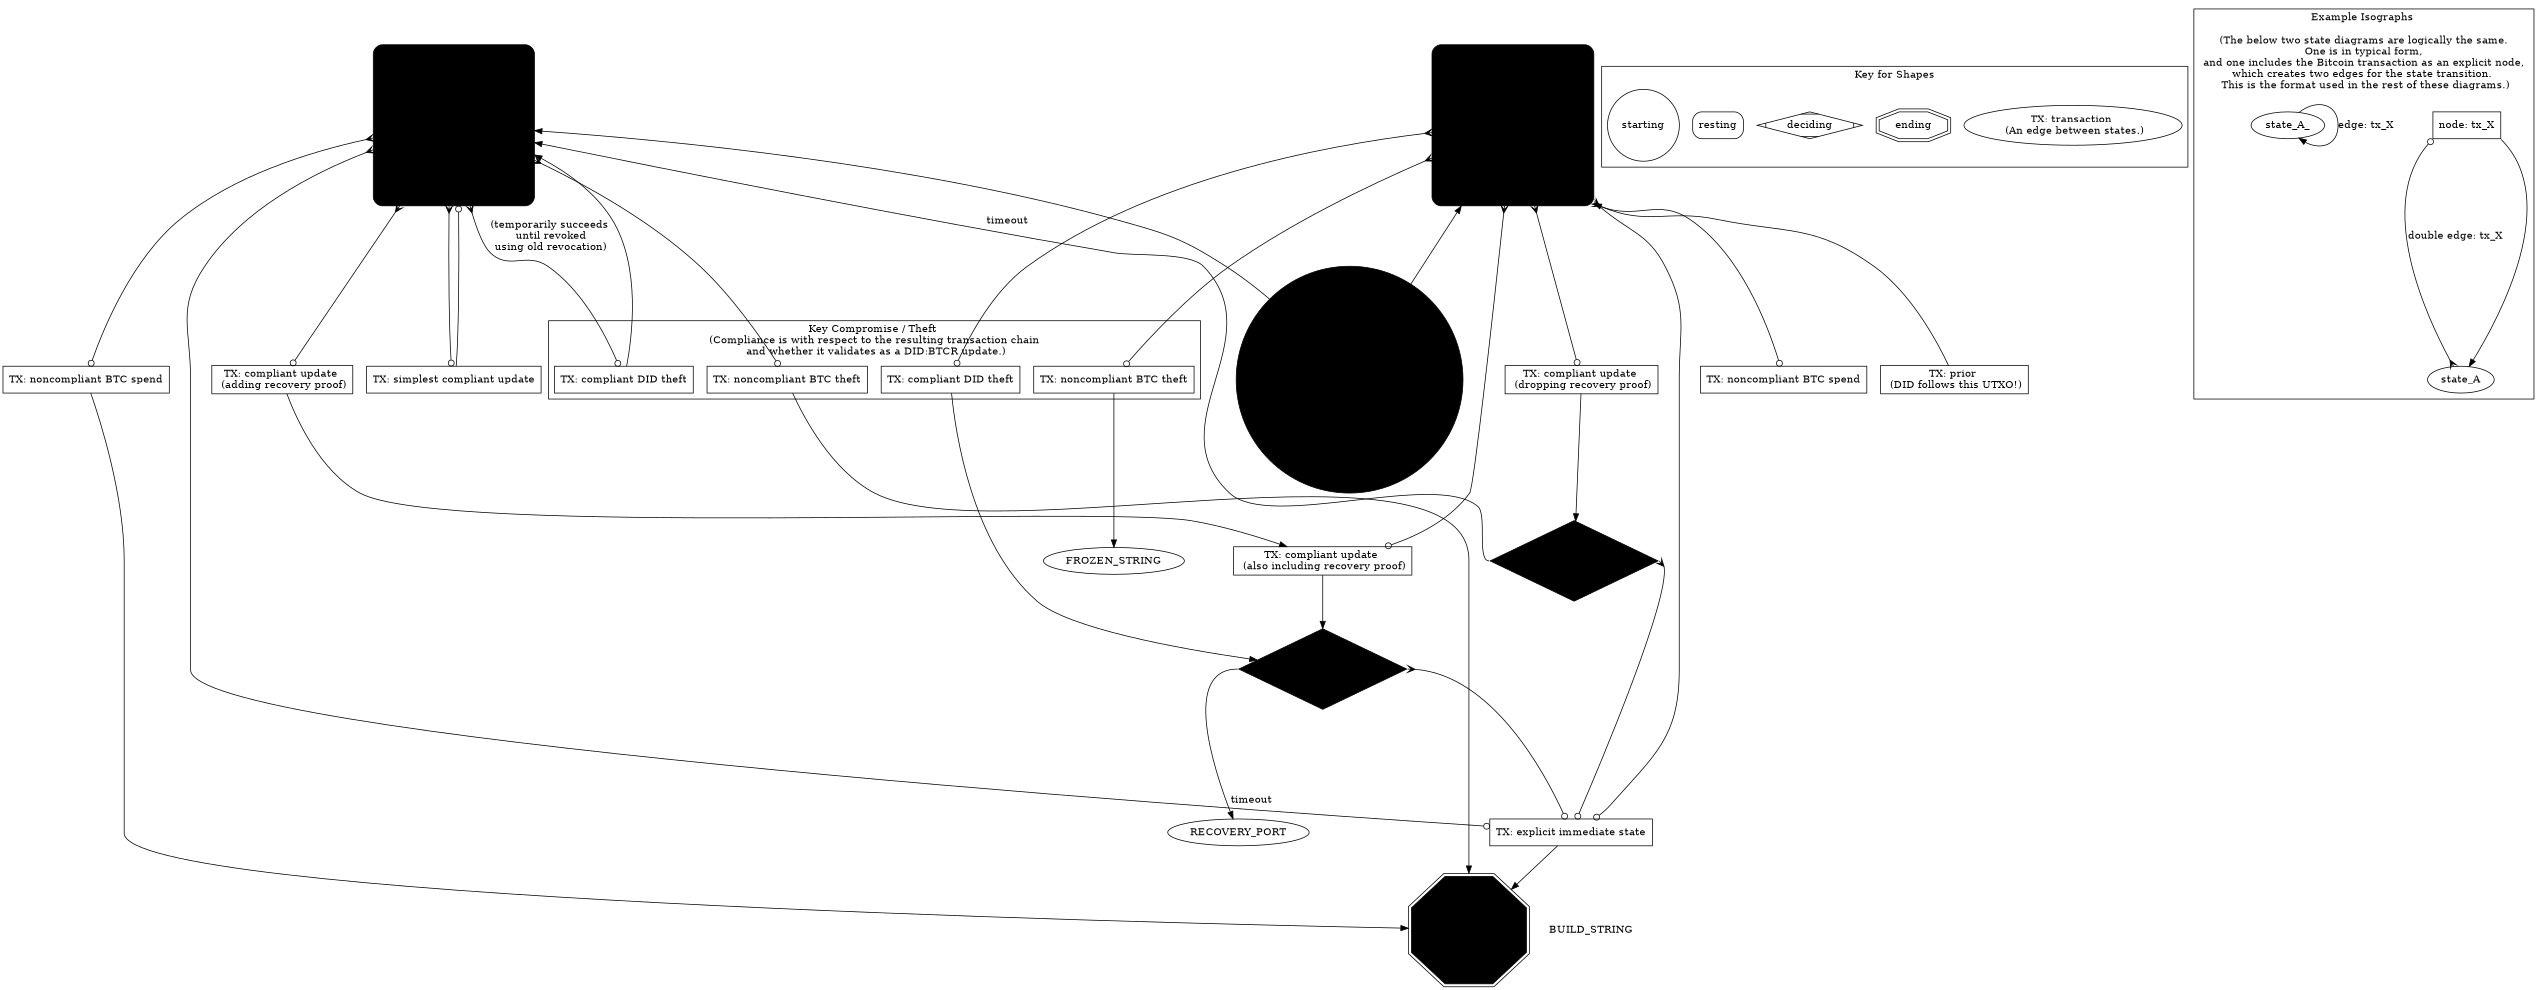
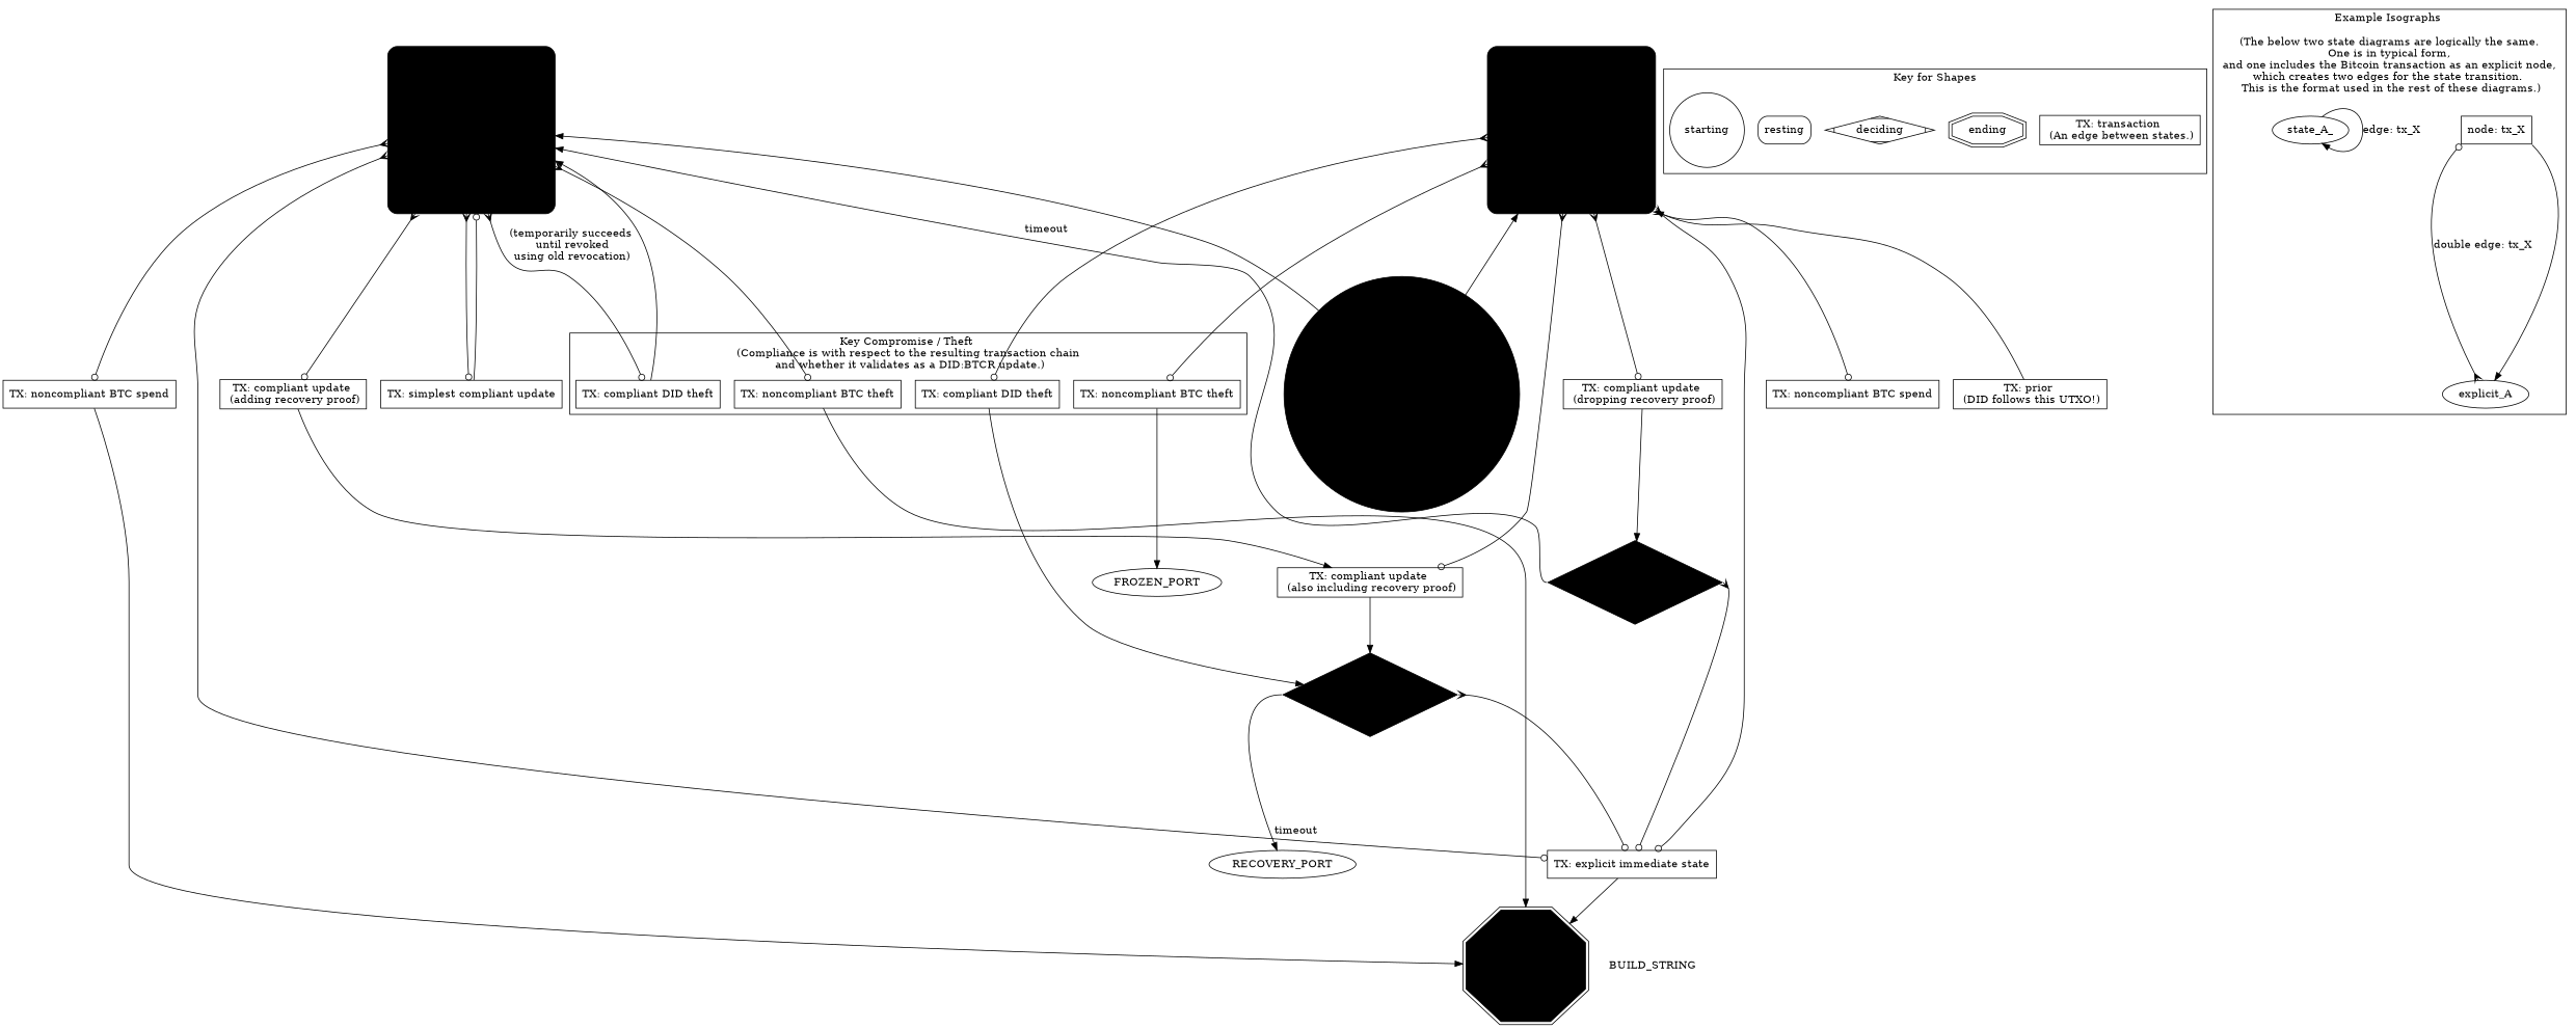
  digraph {
    node [shape=box]
    edge [color=THEFT_EDGE_COLOR]
    n1 [color=VALID_NODE_COLOR height=3 label="state: Valid Simple DID" style="rounded,filled" width=3]
    n2 [color=VALID_NODE_COLOR height=3 label="state: Valid DID, \n (recovery proof in prior TX)" style="rounded,filled" width=3]
    n3 [label=BUILD_STRING shape=none]
-   n4 [label="TX: transaction \n (An edge between states.)" shape=ellipse]
+   n4 [label="TX: transaction \n (An edge between states.)"]
    ending [shape=doubleoctagon]
    deciding [shape=Mdiamond]
    resting [style=rounded]
    starting [shape=circle]
    n9 [label="node: tx_X"]
-   state_A [shape=""]
+   state_A [label=explicit_A shape=""]
    state_A_ [shape=""]
    n12 [color=THEFT_TX_COLOR label="TX: noncompliant BTC theft"]
    n13 [color=THEFT_TX_COLOR label="TX: compliant DID theft"]
    n14 [color=THEFT_TX_COLOR label="TX: noncompliant BTC theft"]
    n15 [color=THEFT_TX_COLOR label="TX: compliant DID theft"]
    n16 [color=REVOKE_FINAL_COLOR label="TX: noncompliant BTC spend"]
    n17 [color=REVOKE_FINAL_COLOR label="TX: explicit immediate state"]
    n18 [color=UPDATE_TX_COLOR label="TX: simplest compliant update"]
    n19 [color=UPDATE_CROSS_TX_COLOR label="TX: compliant update \n (adding recovery proof)"]
    n20 [color=NONCOMPLIANT_TX_COLOR label="TX: noncompliant BTC spend"]
    n21 [color=UPDATE_TX_COLOR label="TX: compliant update \n (also including recovery proof)"]
    n22 [color=UPDATE_CROSS_TX_COLOR label="TX: compliant update \n (dropping recovery proof)"]
    n23 [color=REVOKE_NODE_COLOR height=2 label="ending: Revoked!" shape=doubleoctagon style=filled width=2]
-   FROZEN_PORT [label=FROZEN_STRING shape=""]
+   FROZEN_PORT [shape=""]
    n25 [color=SETTLING_LOCAL_NODE_COLOR height=1.5 label="state: Settling... \n (default 24 hours)" shape=Mdiamond style=filled width=2]
    n26 [color=INIT_NODE_COLOR label="state: DID Init \n (revocation proof required)" shape=circle style=filled]
    n27 [color=SETTLING_CROSS_NODE_COLOR height=1.5 label="state: Settling... \n (default 24 hours)" shape=Mdiamond style=filled width=2]
    RECOVERY_PORT [shape=""]
    n29 [color=RECOVERY_TX_COLOR label="TX: prior \n (DID follows this UTXO!)"]
    subgraph sub_1 {
      rank=min
      n1
    }
    subgraph sub_2 {
      rank=min
      n2
    }
    subgraph sub_3 {
      rank=max
      n3
    }
    subgraph cluster_4 {
      label="Key for Shapes"
      n4
      ending
      deciding
      resting
      starting
    }
    subgraph cluster_5 {
      label="Example Isographs \n\n (The below two state diagrams are logically the same. \n One is in typical form, \n and one includes the Bitcoin transaction as an explicit node, \n which creates two edges for the state transition.  \n This is the format used in the rest of these diagrams.)\n\n"
      n9
      state_A
      state_A_
    }
    subgraph cluster_6 {
      label="Key Compromise / Theft \n (Compliance is with respect to the resulting transaction chain \n and whether it validates as a DID:BTCR update.)"
      n12
      n13
      n14
      n15
    }
    n1 -> n12 [arrowhead=odot arrowtail=crow dir=both]
    n1 -> n13 [arrowhead=odot arrowtail=crow dir=both label="(temporarily succeeds \n until revoked \n using old revocation) "]
    n1 -> n16 [arrowhead=odot arrowtail=crow color=REVOKE_FINAL_COLOR dir=both]
    n1 -> n17 [arrowhead=odot arrowtail=crow color=REVOKE_FINAL_COLOR dir=both]
    n1 -> n18 [arrowhead=odot arrowtail=crow color=UPDATE_EDGE_COLOR dir=both]
    n1 -> n19 [arrowhead=odot arrowtail=crow color=UPDATE_CROSS_EDGE_COLOR dir=both]
    n2 -> n14 [arrowhead=odot arrowtail=crow dir=both]
    n2 -> n15 [arrowhead=odot arrowtail=crow dir=both]
    n2 -> n17 [arrowhead=odot arrowtail=crow color=REVOKE_FINAL_COLOR dir=both]
    n2 -> n20 [arrowhead=odot arrowtail=crow color=NONCOMPLIANT_EDGE_COLOR dir=both]
    n2 -> n21 [arrowhead=odot arrowtail=crow color=UPDATE_TX_COLOR dir=both]
    n2 -> n22 [arrowhead=odot arrowtail=crow color=UPDATE_CROSS_EDGE_COLOR dir=both]
    n9 -> state_A [tailport=se color=""]
    state_A -> n9 [arrowhead=odot arrowtail=crow dir=both headport=sw label="double edge: tx_X" color=""]
    state_A_ -> state_A_ [label="edge: tx_X" color=""]
    n12 -> n23
    n13 -> n1 [fontcolor=THEFT_EDGE_COLOR]
    n14 -> FROZEN_PORT
    n15 -> n25
    n16 -> n23 [color=REVOKE_FINAL_COLOR]
    n17 -> n23 [color=REVOKE_FINAL_COLOR]
    n18 -> n1 [arrowhead=odot color=UPDATE_EDGE_COLOR]
    n19 -> n21 [color=UPDATE_CROSS_EDGE_COLOR]
    n21 -> n25 [color=UPDATE_TX_COLOR]
    n22 -> n27 [color=UPDATE_CROSS_EDGE_COLOR]
    n25 -> n17 [arrowhead=odot arrowtail=crow color=REVOKE_FINAL_COLOR dir=both fontcolor=REVOKE_FINAL_COLOR tailport=e]
    n25 -> RECOVERY_PORT [color=UPDATE_TX_COLOR fontcolor=UPDATE_TX_COLOR label="\n\n\n\n\n\n timeout" tailport=w]
    n26 -> n1 [color=INIT_EDGE_COLOR]
    n26 -> n2 [color=INIT_EDGE_COLOR]
    n27 -> n1 [color=UPDATE_CROSS_EDGE_COLOR fontcolor=UPDATE_CROSS_EDGE_COLOR tailport=w weight=0 xlabel="timeout \n\n"]
    n27 -> n17 [arrowhead=odot arrowtail=crow color=REVOKE_FINAL_COLOR dir=both fontcolor=REVOKE_FINAL_COLOR tailport=e]
    n29 -> n2 [color=RECOVERY_EDGE_COLOR]
  }
